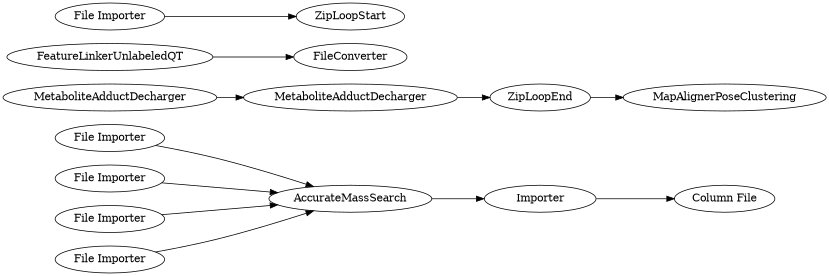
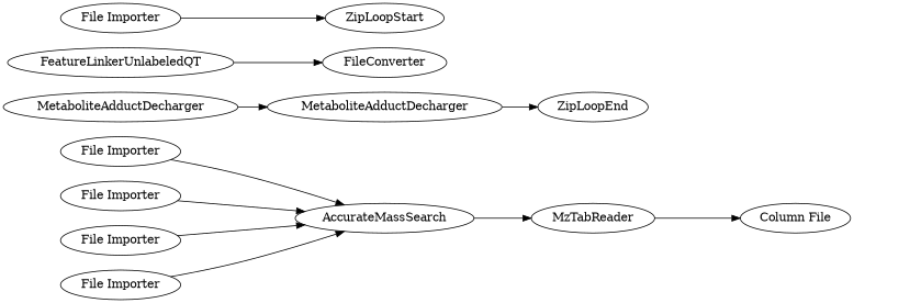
  digraph {
    rankdir=LR
    n1 [label="File Importer"]
    n2 [label=AccurateMassSearch]
-   n3 [label=Importer]
+   n3 [label=MzTabReader]
    n4 [label="Column File"]
    n5 [label="File Importer"]
-   n6 [label=MapAlignerPoseClustering]
    n7 [label=FeatureLinkerUnlabeledQT]
    n8 [label=FileConverter]
    n9 [label="File Importer"]
    n10 [label=MetaboliteAdductDecharger]
    n11 [label=MetaboliteAdductDecharger]
    n12 [label=ZipLoopEnd]
    n13 [label="File Importer"]
    n14 [label="File Importer"]
    n15 [label=ZipLoopStart]
    n1 -> n2
    n2 -> n3
    n3 -> n4
    n5 -> n2
    n7 -> n8
    n9 -> n2
    n10 -> n11
    n11 -> n12
-   n12 -> n6
    n13 -> n2
    n14 -> n15
  }
